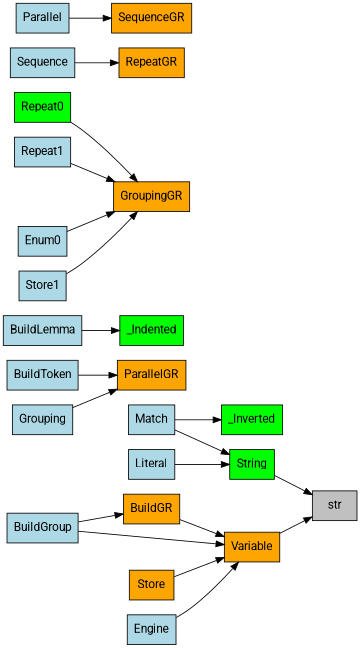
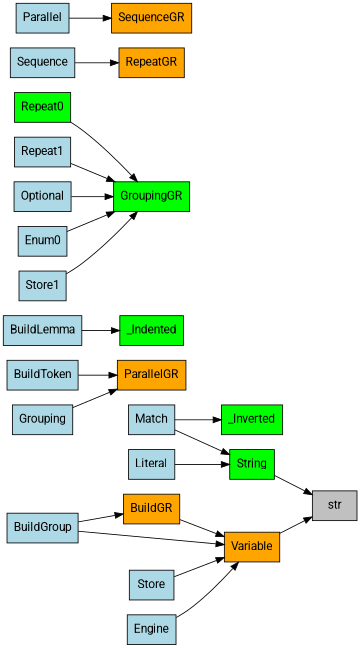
  digraph {
    fontname=Roboto
    rankdir=LR
    node [fillcolor=lightblue fontname=Roboto shape=rect style=filled]
    edge [fontname=Roboto]
    n1 [fillcolor=orange label=BuildGR]
    n2 [fillcolor=orange label=Variable]
    n3 [fillcolor=gray label=str]
    n4 [label=BuildToken]
    n5 [fillcolor=orange label=ParallelGR]
    n6 [label=BuildLemma]
    n7 [fillcolor=lime label=_Indented]
    n8 [label=BuildGroup]
    n9 [label=Match]
    n10 [fillcolor=lime label=_Inverted]
    n11 [fillcolor=lime label=String]
    n12 [label=Literal]
-   n13 [fillcolor=orange label=Store]
+   n13 [label=Store]
    n14 [label=Grouping]
    n15 [fillcolor=lime label=Repeat0]
-   n16 [fillcolor=orange label=GroupingGR]
+   n16 [fillcolor=lime label=GroupingGR]
    n17 [label=Repeat1]
+   n18 [label=Optional]
    n19 [label=Enum0]
    n20 [label=Store1]
    n21 [label=Sequence]
    n22 [fillcolor=orange label=RepeatGR]
    n23 [label=Parallel]
    n24 [fillcolor=orange label=SequenceGR]
    n25 [label=Engine]
    n1 -> n2
    n2 -> n3
    n4 -> n5
    n6 -> n7
    n8 -> n1
    n8 -> n2
    n9 -> n10
    n9 -> n11
    n11 -> n3
    n12 -> n11
    n13 -> n2
    n14 -> n5
    n15 -> n16
    n17 -> n16
+   n18 -> n16
    n19 -> n16
    n20 -> n16
    n21 -> n22
    n23 -> n24
    n25 -> n2
  }
